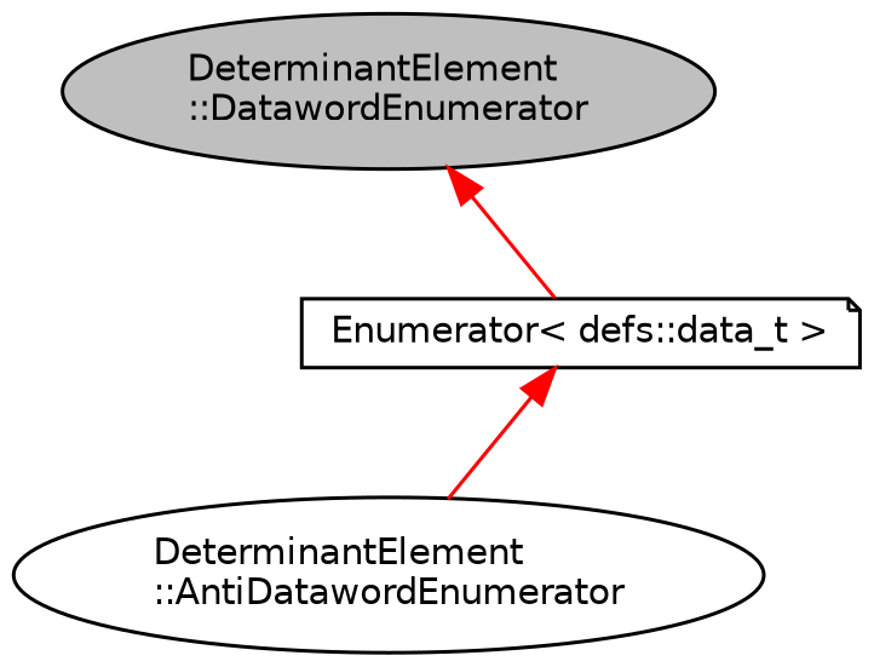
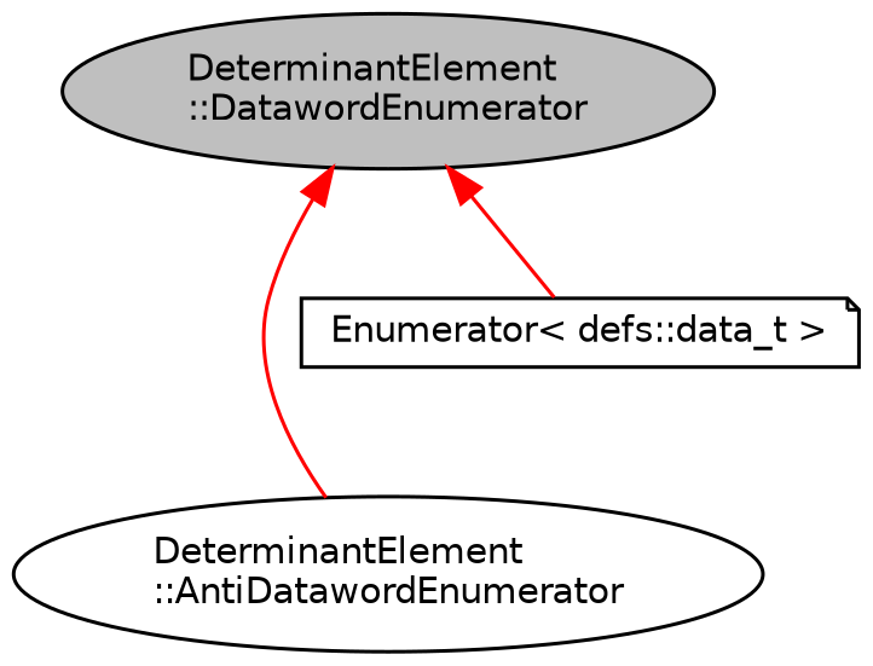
  digraph {
    node [color=black fillcolor=white fontname=Helvetica fontsize=10 shape=ellipse style=filled]
    edge [color=red dir=back fontname=Helvetica fontsize=10 labelfontname=Helvetica labelfontsize=10 style=solid]
    n1 [fillcolor=grey75 fontcolor=black height=0.2 label="DeterminantElement\l::DatawordEnumerator" width=0.4]
    n2 [height=0.2 label="DeterminantElement\l::AntiDatawordEnumerator" width=0.4]
    n3 [height=0.2 label="Enumerator\< defs::data_t \>" shape=note width=0.4]
-   n3 -> n2
+   n1 -> n2
    n1 -> n3
  }
